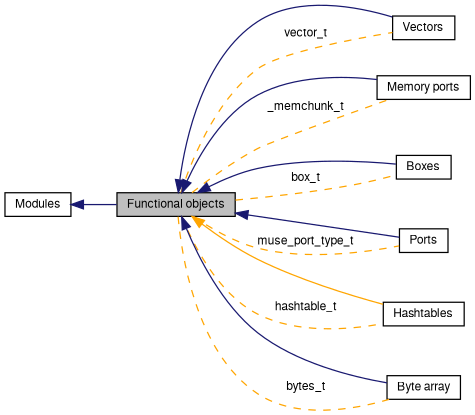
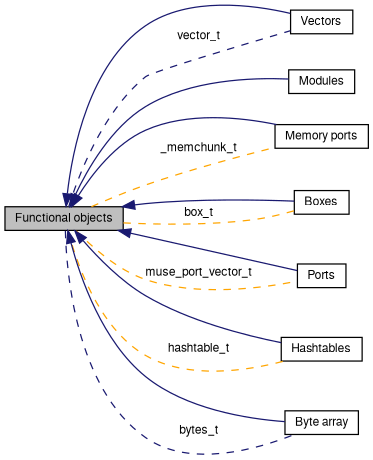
  digraph {
    rankdir=LR
    node [color=black fillcolor=white fontname=FreeSans fontsize=10 shape=record style=filled]
    edge [color=midnightblue dir=back fontname=FreeSans fontsize=10 labelfontname=FreeSans labelfontsize=10 shape=plaintext style=solid]
    n1 [height=0.2 label=Vectors width=0.4]
    n2 [height=0.2 label=Modules width=0.4]
    n3 [height=0.2 label="Memory ports" width=0.4]
    n4 [height=0.2 label=Boxes width=0.4]
    n5 [height=0.2 label=Ports width=0.4]
    n6 [height=0.2 label=Hashtables width=0.4]
    n7 [height=0.2 label="Byte array" width=0.4]
    n8 [fillcolor=grey75 fontcolor=black height=0.2 label="Functional objects" width=0.4]
    n8 -> n1
-   n8 -> n1 [color=orange dir=none label=vector_t style=dashed]
-   n2 -> n8
+   n8 -> n1 [dir=none label=vector_t style=dashed]
+   n8 -> n2
    n8 -> n3
    n8 -> n3 [color=orange dir=none label=_memchunk_t style=dashed]
    n8 -> n4
    n8 -> n4 [color=orange dir=none label=box_t style=dashed]
    n8 -> n5
-   n8 -> n5 [color=orange dir=none label=muse_port_type_t style=dashed]
-   n8 -> n6 [color=orange]
+   n8 -> n5 [color=orange dir=none label=muse_port_vector_t style=dashed]
+   n8 -> n6
    n8 -> n6 [color=orange dir=none label=hashtable_t style=dashed]
    n8 -> n7
-   n8 -> n7 [color=orange dir=none label=bytes_t style=dashed]
+   n8 -> n7 [dir=none label=bytes_t style=dashed]
  }
